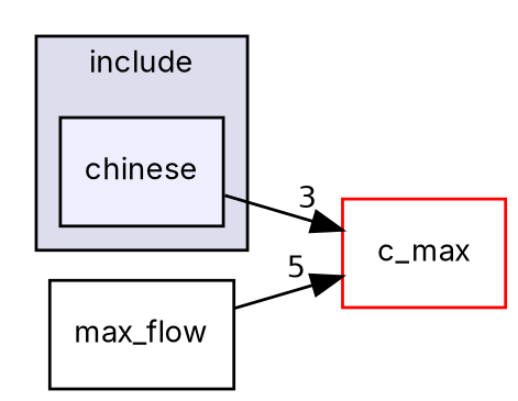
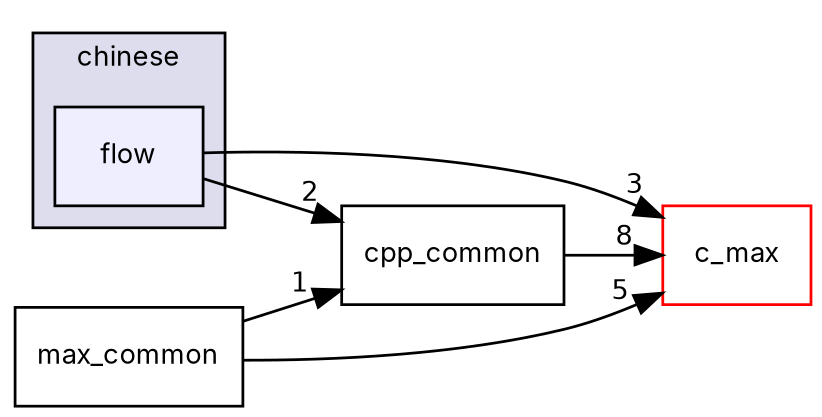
  digraph {
    compound=true
    fontname=Inter
    rankdir=LR
    node [fontname=Inter fontsize=10 shape=box]
    edge [fontname=Inter labeldistance=1.5 labelfontname=Helvetica labelfontsize=10]
-   n1 [fillcolor="#eeeeff" label=chinese pencolor=black style=filled]
+   n1 [fillcolor="#eeeeff" label=flow pencolor=black style=filled]
    n2 [color=red fillcolor=white label=c_max style=filled]
-   n4 [label=max_flow]
+   n3 [label=cpp_common]
+   n4 [label=max_common]
    subgraph cluster_1 {
      bgcolor="#ddddee"
      fontsize=10
-     label=include
+     label=chinese
      pencolor=black
      n1
    }
    n1 -> n2 [headlabel=3]
+   n1 -> n3 [headlabel=2]
+   n3 -> n2 [headlabel=8]
    n4 -> n2 [headlabel=5]
+   n4 -> n3 [headlabel=1]
  }
